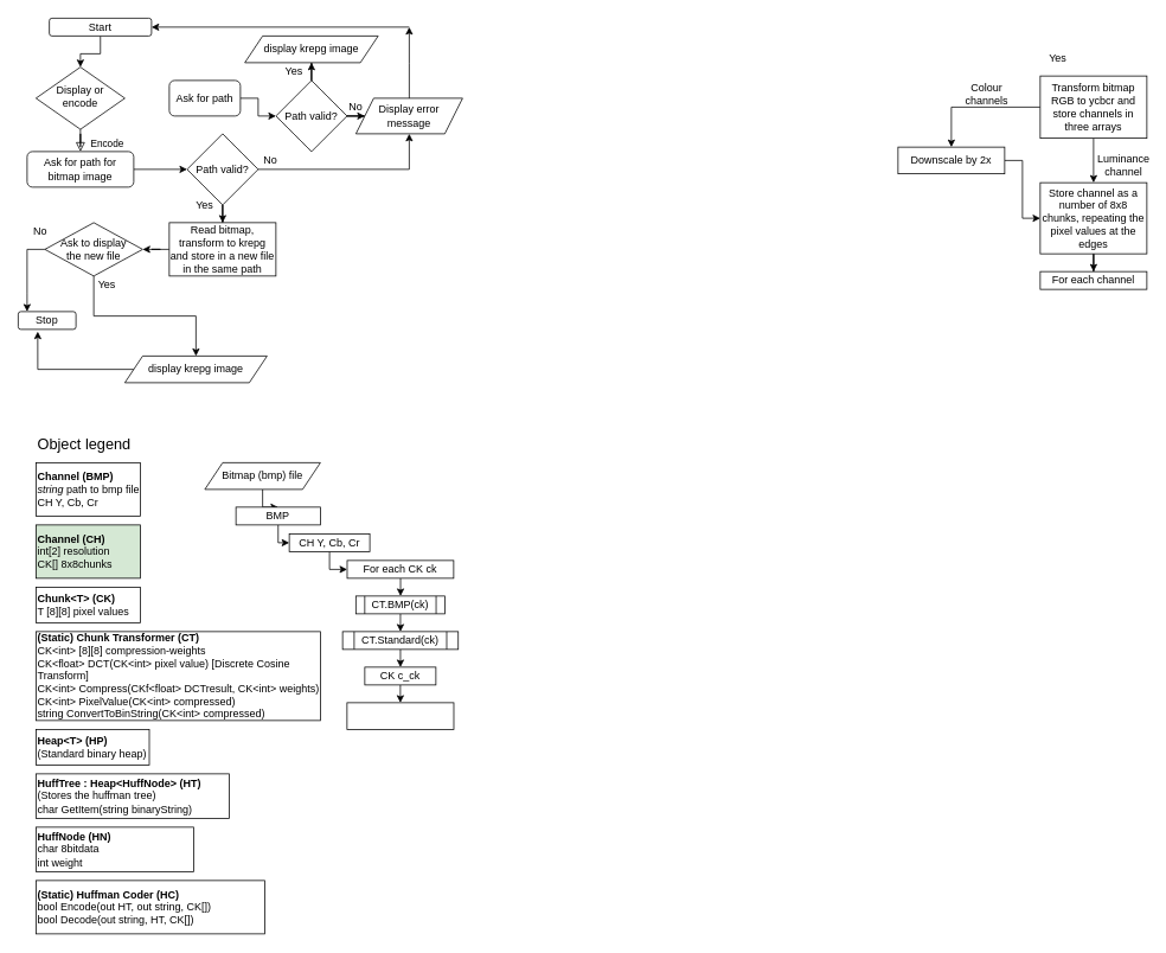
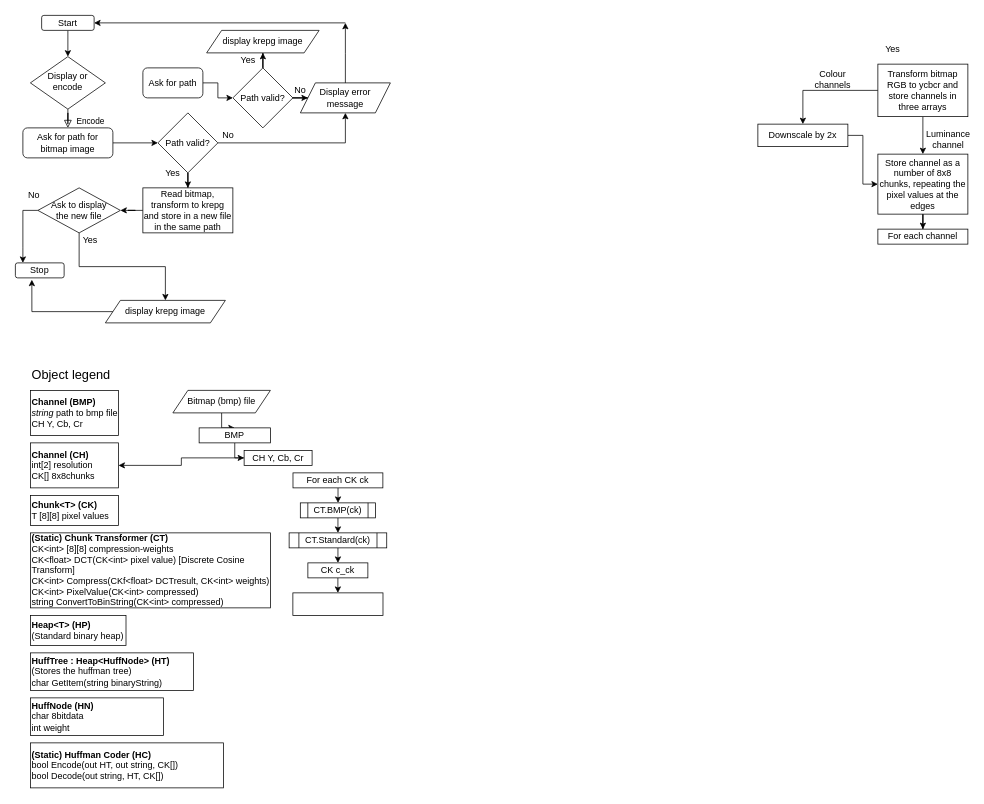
  <mxCell id="0" />
  <mxCell id="1" parent="0" />
  <mxCell id="2" style="edgeStyle=orthogonalEdgeStyle;rounded=0;orthogonalLoop=1;jettySize=auto;html=1;exitX=0.5;exitY=1;exitDx=0;exitDy=0;entryX=0.5;entryY=0;entryDx=0;entryDy=0;" edge="1" parent="1" source="3" target="5"><mxGeometry relative="1" as="geometry" /></mxCell>
- <mxCell id="3" value="Start" style="rounded=1;whiteSpace=wrap;html=1;fontSize=12;glass=0;strokeWidth=1;shadow=0;" parent="1" vertex="1"><mxGeometry x="55" y="20" width="115" height="20" as="geometry" /></mxCell>
+ <mxCell id="3" value="Start" style="rounded=1;whiteSpace=wrap;html=1;fontSize=12;glass=0;strokeWidth=1;shadow=0;" parent="1" vertex="1"><mxGeometry x="55" y="20" width="70" height="20" as="geometry" /></mxCell>
  <mxCell id="4" value="Encode" style="rounded=0;html=1;jettySize=auto;orthogonalLoop=1;fontSize=11;endArrow=block;endFill=0;endSize=8;strokeWidth=1;shadow=0;labelBackgroundColor=none;edgeStyle=orthogonalEdgeStyle;entryX=0.5;entryY=0;entryDx=0;entryDy=0;" parent="1" source="5" target="17" edge="1"><mxGeometry x="0.667" y="30" relative="1" as="geometry"><mxPoint as="offset" /><mxPoint x="90" y="240" as="targetPoint" /></mxGeometry></mxCell>
  <mxCell id="5" value="Display or encode" style="rhombus;whiteSpace=wrap;html=1;shadow=0;fontFamily=Helvetica;fontSize=12;align=center;strokeWidth=1;spacing=6;spacingTop=-4;" parent="1" vertex="1"><mxGeometry x="40" y="75" width="100" height="70" as="geometry" /></mxCell>
  <mxCell id="6" style="edgeStyle=orthogonalEdgeStyle;rounded=0;orthogonalLoop=1;jettySize=auto;html=1;exitX=1;exitY=0.5;exitDx=0;exitDy=0;entryX=0;entryY=0.5;entryDx=0;entryDy=0;" edge="1" parent="1" source="7" target="10"><mxGeometry relative="1" as="geometry" /></mxCell>
  <mxCell id="7" value="Ask for path" style="rounded=1;whiteSpace=wrap;html=1;fontSize=12;glass=0;strokeWidth=1;shadow=0;" parent="1" vertex="1"><mxGeometry x="190" y="90" width="80" height="40" as="geometry" /></mxCell>
  <mxCell id="8" value="" style="edgeStyle=orthogonalEdgeStyle;rounded=0;orthogonalLoop=1;jettySize=auto;html=1;" edge="1" parent="1" source="10" target="11"><mxGeometry relative="1" as="geometry" /></mxCell>
  <mxCell id="9" value="" style="edgeStyle=orthogonalEdgeStyle;rounded=0;orthogonalLoop=1;jettySize=auto;html=1;" edge="1" parent="1" source="10" target="14"><mxGeometry relative="1" as="geometry" /></mxCell>
  <mxCell id="10" value="Path valid?" style="rhombus;whiteSpace=wrap;html=1;" vertex="1" parent="1"><mxGeometry x="310" y="90" width="80" height="80" as="geometry" /></mxCell>
  <mxCell id="11" value="display krepg image&lt;br&gt;" style="shape=parallelogram;perimeter=parallelogramPerimeter;whiteSpace=wrap;html=1;fixedSize=1;" vertex="1" parent="1"><mxGeometry x="275" y="40" width="150" height="30" as="geometry" /></mxCell>
  <mxCell id="12" value="Yes&lt;br&gt;" style="text;html=1;align=center;verticalAlign=middle;resizable=0;points=[];autosize=1;" vertex="1" parent="1"><mxGeometry x="310" y="70" width="40" height="20" as="geometry" /></mxCell>
  <mxCell id="13" style="edgeStyle=orthogonalEdgeStyle;rounded=0;orthogonalLoop=1;jettySize=auto;html=1;" edge="1" parent="1" source="14"><mxGeometry relative="1" as="geometry"><mxPoint x="460" y="30" as="targetPoint" /></mxGeometry></mxCell>
  <mxCell id="14" value="Display error message" style="shape=parallelogram;perimeter=parallelogramPerimeter;whiteSpace=wrap;html=1;fixedSize=1;" vertex="1" parent="1"><mxGeometry x="400" y="110" width="120" height="40" as="geometry" /></mxCell>
  <mxCell id="15" value="" style="endArrow=classic;html=1;entryX=1;entryY=0.5;entryDx=0;entryDy=0;" edge="1" parent="1" target="3"><mxGeometry width="50" height="50" relative="1" as="geometry"><mxPoint x="460" y="30" as="sourcePoint" /><mxPoint x="440" y="100" as="targetPoint" /></mxGeometry></mxCell>
  <mxCell id="16" style="edgeStyle=orthogonalEdgeStyle;rounded=0;orthogonalLoop=1;jettySize=auto;html=1;entryX=0;entryY=0.5;entryDx=0;entryDy=0;" edge="1" parent="1" source="17" target="20"><mxGeometry relative="1" as="geometry"><mxPoint x="190" y="270" as="targetPoint" /></mxGeometry></mxCell>
  <mxCell id="17" value="Ask for path for bitmap image" style="rounded=1;whiteSpace=wrap;html=1;" vertex="1" parent="1"><mxGeometry x="30" y="170" width="120" height="40" as="geometry" /></mxCell>
  <mxCell id="18" style="edgeStyle=orthogonalEdgeStyle;rounded=0;orthogonalLoop=1;jettySize=auto;html=1;entryX=0.5;entryY=1;entryDx=0;entryDy=0;" edge="1" parent="1" source="20" target="14"><mxGeometry relative="1" as="geometry" /></mxCell>
  <mxCell id="19" value="" style="edgeStyle=orthogonalEdgeStyle;rounded=0;orthogonalLoop=1;jettySize=auto;html=1;" edge="1" parent="1" source="20" target="34"><mxGeometry relative="1" as="geometry" /></mxCell>
  <mxCell id="20" value="Path valid?" style="rhombus;whiteSpace=wrap;html=1;" vertex="1" parent="1"><mxGeometry x="210" y="150" width="80" height="80" as="geometry" /></mxCell>
  <mxCell id="21" value="No" style="text;html=1;strokeColor=none;fillColor=none;align=center;verticalAlign=middle;whiteSpace=wrap;rounded=0;" vertex="1" parent="1"><mxGeometry x="284" y="170" width="40" height="20" as="geometry" /></mxCell>
  <mxCell id="22" value="Yes" style="text;html=1;strokeColor=none;fillColor=none;align=center;verticalAlign=middle;whiteSpace=wrap;rounded=0;" vertex="1" parent="1"><mxGeometry x="1170" y="55" width="40" height="20" as="geometry" /></mxCell>
  <mxCell id="23" style="edgeStyle=orthogonalEdgeStyle;rounded=0;orthogonalLoop=1;jettySize=auto;html=1;" edge="1" parent="1" source="25" target="29"><mxGeometry relative="1" as="geometry"><mxPoint x="1070" y="165" as="targetPoint" /><Array as="points"><mxPoint x="1070" y="120" /></Array></mxGeometry></mxCell>
  <mxCell id="24" style="edgeStyle=orthogonalEdgeStyle;rounded=0;orthogonalLoop=1;jettySize=auto;html=1;" edge="1" parent="1" source="25" target="27"><mxGeometry relative="1" as="geometry"><mxPoint x="1230" y="205" as="targetPoint" /></mxGeometry></mxCell>
  <mxCell id="25" value="Transform bitmap RGB to ycbcr and store channels in three arrays" style="rounded=0;whiteSpace=wrap;html=1;" vertex="1" parent="1"><mxGeometry x="1170" y="85" width="120" height="70" as="geometry" /></mxCell>
  <mxCell id="26" style="edgeStyle=orthogonalEdgeStyle;rounded=0;orthogonalLoop=1;jettySize=auto;html=1;entryX=0.5;entryY=0;entryDx=0;entryDy=0;" edge="1" parent="1" source="27" target="32"><mxGeometry relative="1" as="geometry" /></mxCell>
  <mxCell id="27" value="Store channel as a number of 8x8 chunks, repeating the pixel values at the edges" style="rounded=0;whiteSpace=wrap;html=1;" vertex="1" parent="1"><mxGeometry x="1170" y="205" width="120" height="80" as="geometry" /></mxCell>
  <mxCell id="28" style="edgeStyle=orthogonalEdgeStyle;rounded=0;orthogonalLoop=1;jettySize=auto;html=1;entryX=0;entryY=0.5;entryDx=0;entryDy=0;" edge="1" parent="1" source="29" target="27"><mxGeometry relative="1" as="geometry" /></mxCell>
  <mxCell id="29" value="Downscale by 2x" style="rounded=0;whiteSpace=wrap;html=1;" vertex="1" parent="1"><mxGeometry x="1010" y="165" width="120" height="30" as="geometry" /></mxCell>
  <mxCell id="30" value="Luminance channel" style="text;html=1;strokeColor=none;fillColor=none;align=center;verticalAlign=middle;whiteSpace=wrap;rounded=0;" vertex="1" parent="1"><mxGeometry x="1244" y="175" width="40" height="20" as="geometry" /></mxCell>
  <mxCell id="31" value="Colour channels" style="text;html=1;strokeColor=none;fillColor=none;align=center;verticalAlign=middle;whiteSpace=wrap;rounded=0;" vertex="1" parent="1"><mxGeometry x="1090" y="95" width="40" height="20" as="geometry" /></mxCell>
  <mxCell id="32" value="For each channel" style="rounded=0;whiteSpace=wrap;html=1;" vertex="1" parent="1"><mxGeometry x="1170" y="305" width="120" height="20" as="geometry" /></mxCell>
  <mxCell id="33" style="edgeStyle=orthogonalEdgeStyle;rounded=0;orthogonalLoop=1;jettySize=auto;html=1;entryX=1;entryY=0.5;entryDx=0;entryDy=0;" edge="1" parent="1" source="34" target="37"><mxGeometry relative="1" as="geometry" /></mxCell>
  <mxCell id="34" value="Read bitmap, transform to krepg and store in a new file in the same path&lt;br&gt;" style="whiteSpace=wrap;html=1;" vertex="1" parent="1"><mxGeometry x="190" y="250" width="120" height="60" as="geometry" /></mxCell>
  <mxCell id="35" style="edgeStyle=orthogonalEdgeStyle;rounded=0;orthogonalLoop=1;jettySize=auto;html=1;" edge="1" parent="1" source="37"><mxGeometry relative="1" as="geometry"><mxPoint x="30" y="350" as="targetPoint" /></mxGeometry></mxCell>
  <mxCell id="36" style="edgeStyle=orthogonalEdgeStyle;rounded=0;orthogonalLoop=1;jettySize=auto;html=1;" edge="1" parent="1" source="37" target="41"><mxGeometry relative="1" as="geometry" /></mxCell>
  <mxCell id="37" value="Ask to display&lt;br&gt;the new file" style="rhombus;whiteSpace=wrap;html=1;" vertex="1" parent="1"><mxGeometry x="50" y="250" width="110" height="60" as="geometry" /></mxCell>
  <mxCell id="38" value="Stop&lt;br&gt;" style="rounded=1;whiteSpace=wrap;html=1;" vertex="1" parent="1"><mxGeometry x="20" y="350" width="65" height="20" as="geometry" /></mxCell>
  <mxCell id="39" value="No&lt;br&gt;" style="text;html=1;strokeColor=none;fillColor=none;align=center;verticalAlign=middle;whiteSpace=wrap;rounded=0;" vertex="1" parent="1"><mxGeometry x="25" y="250" width="40" height="20" as="geometry" /></mxCell>
  <mxCell id="40" style="edgeStyle=orthogonalEdgeStyle;rounded=0;orthogonalLoop=1;jettySize=auto;html=1;entryX=0.338;entryY=1.125;entryDx=0;entryDy=0;entryPerimeter=0;" edge="1" parent="1" source="41" target="38"><mxGeometry relative="1" as="geometry" /></mxCell>
  <mxCell id="41" value="&lt;span&gt;display krepg image&lt;/span&gt;" style="shape=parallelogram;perimeter=parallelogramPerimeter;whiteSpace=wrap;html=1;fixedSize=1;" vertex="1" parent="1"><mxGeometry x="140" y="400" width="160" height="30" as="geometry" /></mxCell>
  <mxCell id="42" value="Yes" style="text;html=1;strokeColor=none;fillColor=none;align=center;verticalAlign=middle;whiteSpace=wrap;rounded=0;" vertex="1" parent="1"><mxGeometry x="210" y="220" width="40" height="20" as="geometry" /></mxCell>
  <mxCell id="43" value="Yes" style="text;html=1;strokeColor=none;fillColor=none;align=center;verticalAlign=middle;whiteSpace=wrap;rounded=0;" vertex="1" parent="1"><mxGeometry x="100" y="310" width="40" height="20" as="geometry" /></mxCell>
  <mxCell id="44" value="No" style="text;html=1;strokeColor=none;fillColor=none;align=center;verticalAlign=middle;whiteSpace=wrap;rounded=0;" vertex="1" parent="1"><mxGeometry x="380" y="110" width="40" height="20" as="geometry" /></mxCell>
  <mxCell id="45" value="&lt;font style=&quot;font-size: 17px&quot;&gt;Object legend&lt;/font&gt;" style="text;html=1;strokeColor=none;fillColor=none;align=left;verticalAlign=middle;whiteSpace=wrap;rounded=0;" vertex="1" parent="1"><mxGeometry x="40" y="490" width="200" height="20" as="geometry" /></mxCell>
  <mxCell id="46" value="&lt;b&gt;Channel (BMP)&lt;/b&gt;&lt;br&gt;&lt;i&gt;string &lt;/i&gt;path to bmp file&lt;br&gt;CH Y, Cb, Cr" style="rounded=0;whiteSpace=wrap;html=1;align=left;" vertex="1" parent="1"><mxGeometry x="40" y="520" width="117.5" height="60" as="geometry" /></mxCell>
- <mxCell id="47" value="&lt;b&gt;Channel (CH)&lt;br&gt;&lt;/b&gt;int[2] resolution&lt;br&gt;CK[] 8x8chunks" style="rounded=0;whiteSpace=wrap;html=1;align=left;fillColor=#d5e8d4;" vertex="1" parent="1"><mxGeometry x="40" y="590" width="117.5" height="60" as="geometry" /></mxCell>
+ <mxCell id="47" value="&lt;b&gt;Channel (CH)&lt;br&gt;&lt;/b&gt;int[2] resolution&lt;br&gt;CK[] 8x8chunks" style="rounded=0;whiteSpace=wrap;html=1;align=left;" vertex="1" parent="1"><mxGeometry x="40" y="590" width="117.5" height="60" as="geometry" /></mxCell>
  <mxCell id="48" value="&lt;b&gt;Chunk&amp;lt;T&amp;gt; (CK)&lt;/b&gt;&lt;br&gt;T [8][8] pixel values" style="rounded=0;whiteSpace=wrap;html=1;align=left;" vertex="1" parent="1"><mxGeometry x="40" y="660" width="117.5" height="40" as="geometry" /></mxCell>
  <mxCell id="49" value="&lt;b&gt;(Static) Chunk Transformer (CT)&lt;/b&gt;&lt;br&gt;CK&amp;lt;int&amp;gt; [8][8] compression-weights&lt;br&gt;CK&amp;lt;float&amp;gt; DCT(CK&amp;lt;int&amp;gt; pixel value) [Discrete Cosine Transform]&lt;br&gt;CK&amp;lt;int&amp;gt; Compress(CKf&amp;lt;float&amp;gt; DCTresult, CK&amp;lt;int&amp;gt; weights)&lt;br&gt;CK&amp;lt;int&amp;gt; PixelValue(CK&amp;lt;int&amp;gt; compressed)&lt;br&gt;string ConvertToBinString(CK&amp;lt;int&amp;gt; compressed)" style="rounded=0;whiteSpace=wrap;html=1;align=left;" vertex="1" parent="1"><mxGeometry x="40" y="710" width="320" height="100" as="geometry" /></mxCell>
  <mxCell id="50" value="&lt;b&gt;Heap&amp;lt;T&amp;gt; (HP)&lt;/b&gt;&lt;br&gt;(Standard binary heap)" style="rounded=0;whiteSpace=wrap;html=1;align=left;" vertex="1" parent="1"><mxGeometry x="40" y="820" width="127.5" height="40" as="geometry" /></mxCell>
  <mxCell id="51" value="&lt;b&gt;HuffTree : Heap&amp;lt;HuffNode&amp;gt; (HT)&lt;/b&gt;&lt;br&gt;(Stores the huffman tree)&lt;br&gt;char GetItem(string binaryString)" style="rounded=0;whiteSpace=wrap;html=1;align=left;" vertex="1" parent="1"><mxGeometry x="40" y="870" width="217.5" height="50" as="geometry" /></mxCell>
  <mxCell id="52" value="&lt;b&gt;HuffNode (HN)&lt;/b&gt;&lt;br&gt;char 8bitdata&lt;br&gt;int weight" style="rounded=0;whiteSpace=wrap;html=1;align=left;" vertex="1" parent="1"><mxGeometry x="40" y="930" width="177.5" height="50" as="geometry" /></mxCell>
  <mxCell id="53" value="&lt;b&gt;(Static) Huffman Coder (HC)&lt;/b&gt;&lt;br&gt;bool Encode(out HT, out string, CK[])&lt;br&gt;bool Decode(out string, HT, CK[])" style="rounded=0;whiteSpace=wrap;html=1;align=left;" vertex="1" parent="1"><mxGeometry x="40" y="990" width="257.5" height="60" as="geometry" /></mxCell>
  <mxCell id="54" value="" style="edgeStyle=orthogonalEdgeStyle;rounded=0;orthogonalLoop=1;jettySize=auto;html=1;entryX=0.5;entryY=0;entryDx=0;entryDy=0;" edge="1" parent="1" source="55" target="57"><mxGeometry relative="1" as="geometry"><mxPoint x="290" y="565" as="targetPoint" /></mxGeometry></mxCell>
  <mxCell id="55" value="Bitmap (bmp) file" style="shape=parallelogram;perimeter=parallelogramPerimeter;whiteSpace=wrap;html=1;fixedSize=1;size=20;" vertex="1" parent="1"><mxGeometry x="230" y="520" width="130" height="30" as="geometry" /></mxCell>
  <mxCell id="56" style="edgeStyle=orthogonalEdgeStyle;rounded=0;orthogonalLoop=1;jettySize=auto;html=1;entryX=0;entryY=0.5;entryDx=0;entryDy=0;" edge="1" parent="1" source="57" target="59"><mxGeometry relative="1" as="geometry" /></mxCell>
  <mxCell id="57" value="BMP" style="rounded=0;whiteSpace=wrap;html=1;" vertex="1" parent="1"><mxGeometry x="265" y="570" width="95" height="20" as="geometry" /></mxCell>
- <mxCell id="58" style="edgeStyle=orthogonalEdgeStyle;rounded=0;orthogonalLoop=1;jettySize=auto;html=1;entryX=0;entryY=0.5;entryDx=0;entryDy=0;" edge="1" parent="1" source="59" target="61"><mxGeometry relative="1" as="geometry" /></mxCell>
+ <mxCell id="58" style="edgeStyle=orthogonalEdgeStyle;rounded=0;orthogonalLoop=1;jettySize=auto;html=1;" edge="1" parent="1" source="59" target="47"><mxGeometry relative="1" as="geometry" /></mxCell>
  <mxCell id="59" value="CH Y, Cb, Cr" style="whiteSpace=wrap;html=1;rounded=0;" vertex="1" parent="1"><mxGeometry x="325" y="600" width="90.62" height="20" as="geometry" /></mxCell>
  <mxCell id="60" style="edgeStyle=orthogonalEdgeStyle;rounded=0;orthogonalLoop=1;jettySize=auto;html=1;entryX=0.5;entryY=0;entryDx=0;entryDy=0;" edge="1" parent="1" source="61" target="63"><mxGeometry relative="1" as="geometry" /></mxCell>
  <mxCell id="61" value="For each CK ck" style="whiteSpace=wrap;html=1;rounded=0;" vertex="1" parent="1"><mxGeometry x="390.15" y="630" width="119.85" height="20" as="geometry" /></mxCell>
  <mxCell id="62" style="edgeStyle=orthogonalEdgeStyle;rounded=0;orthogonalLoop=1;jettySize=auto;html=1;" edge="1" parent="1" source="63" target="65"><mxGeometry relative="1" as="geometry" /></mxCell>
  <mxCell id="63" value="CT.BMP(ck)" style="shape=process;whiteSpace=wrap;html=1;backgroundOutline=1;rounded=0;" vertex="1" parent="1"><mxGeometry x="399.92" y="670" width="100.31" height="20" as="geometry" /></mxCell>
  <mxCell id="64" style="edgeStyle=orthogonalEdgeStyle;rounded=0;orthogonalLoop=1;jettySize=auto;html=1;entryX=0.5;entryY=0;entryDx=0;entryDy=0;" edge="1" parent="1" source="65"><mxGeometry relative="1" as="geometry"><mxPoint x="450.075" y="750" as="targetPoint" /></mxGeometry></mxCell>
  <mxCell id="65" value="CT.Standard(ck)" style="shape=process;whiteSpace=wrap;html=1;backgroundOutline=1;rounded=0;" vertex="1" parent="1"><mxGeometry x="385" y="710" width="130.15" height="20" as="geometry" /></mxCell>
  <mxCell id="66" value="" style="edgeStyle=orthogonalEdgeStyle;rounded=0;orthogonalLoop=1;jettySize=auto;html=1;" edge="1" parent="1" source="67" target="68"><mxGeometry relative="1" as="geometry" /></mxCell>
  <mxCell id="67" value="CK c_ck" style="rounded=0;whiteSpace=wrap;html=1;" vertex="1" parent="1"><mxGeometry x="410" y="750" width="80" height="20" as="geometry" /></mxCell>
  <mxCell id="68" value="" style="whiteSpace=wrap;html=1;rounded=0;" vertex="1" parent="1"><mxGeometry x="390" y="790" width="120.15" height="30" as="geometry" /></mxCell>
